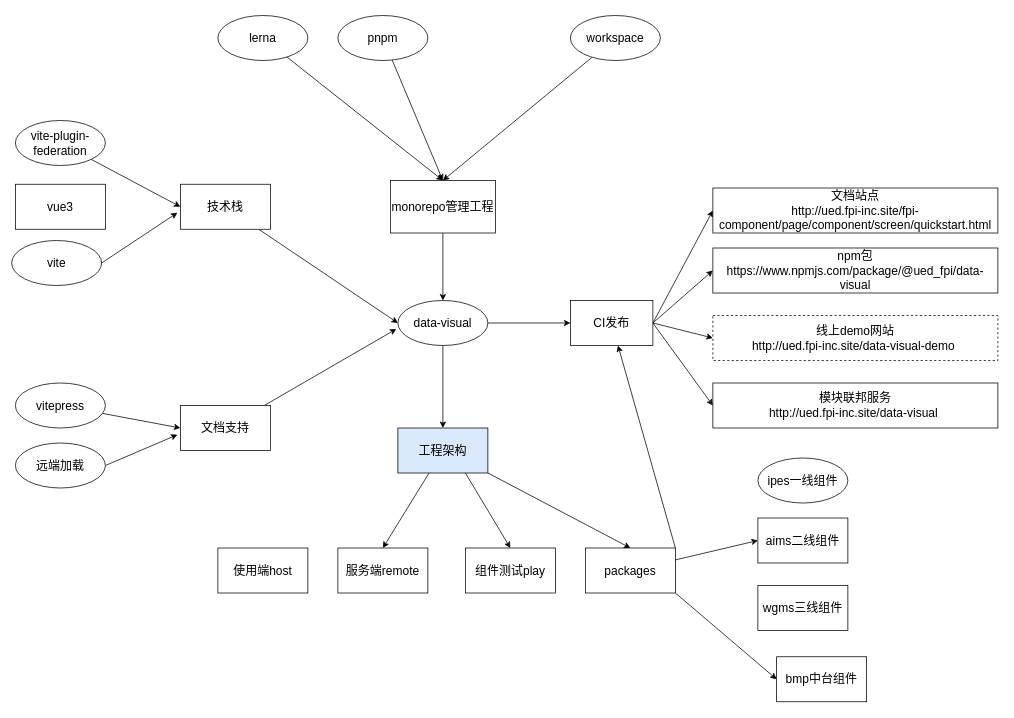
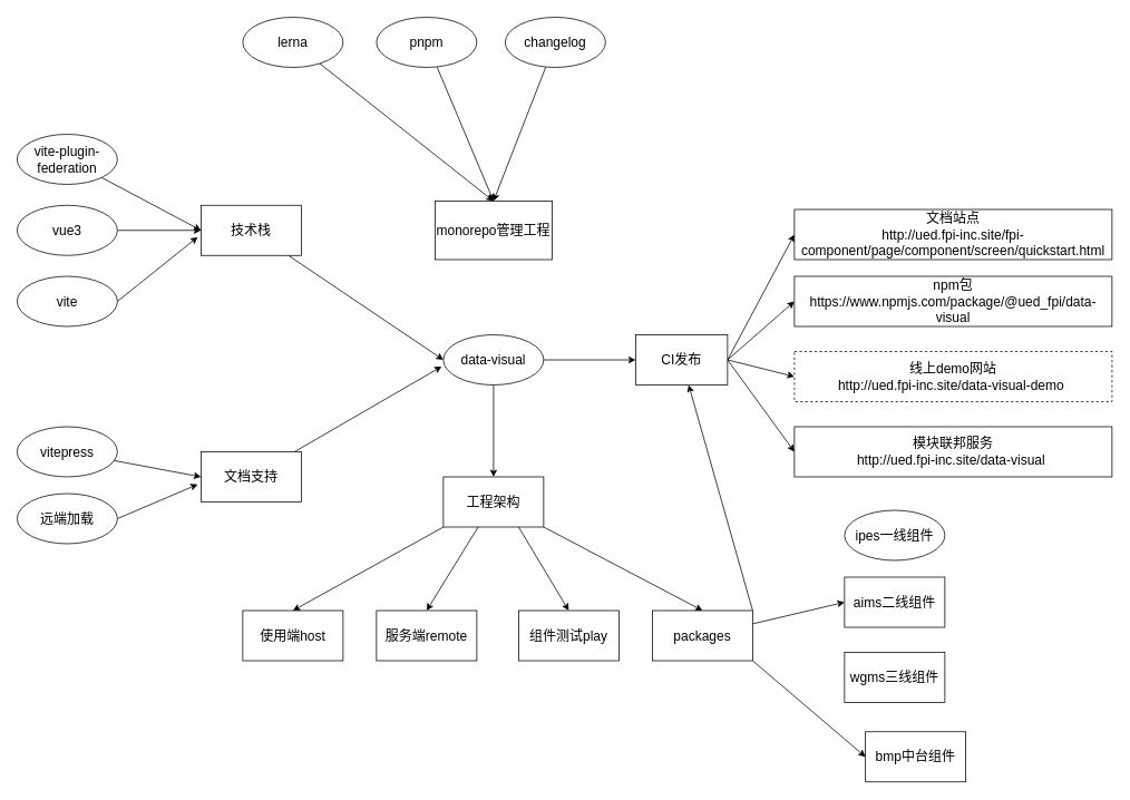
  <mxCell id="0" />
  <mxCell id="1" parent="0" />
- <mxCell id="2" style="edgeStyle=none;html=1;entryX=0.5;entryY=0;entryDx=0;entryDy=0;" parent="1" source="3" target="6" edge="1"><mxGeometry relative="1" as="geometry"><mxPoint x="700" y="440" as="targetPoint" /></mxGeometry></mxCell>
  <mxCell id="3" value="monorepo管理工程" style="whiteSpace=wrap;html=1;fontSize=16;" parent="1" vertex="1"><mxGeometry x="520" y="240" width="140" height="70" as="geometry" /></mxCell>
  <mxCell id="4" style="edgeStyle=none;html=1;fontFamily=Helvetica;fontSize=16;" parent="1" source="6" edge="1"><mxGeometry relative="1" as="geometry"><mxPoint x="590" y="570" as="targetPoint" /></mxGeometry></mxCell>
  <mxCell id="5" style="edgeStyle=none;html=1;fontFamily=Helvetica;fontSize=16;entryX=0;entryY=0.5;entryDx=0;entryDy=0;" parent="1" source="6" target="43" edge="1"><mxGeometry relative="1" as="geometry"><mxPoint x="770" y="430" as="targetPoint" /></mxGeometry></mxCell>
  <mxCell id="6" value="&lt;font style=&quot;font-size: 16px&quot;&gt;data-visual&lt;/font&gt;" style="ellipse;whiteSpace=wrap;html=1;" parent="1" vertex="1"><mxGeometry x="530" y="400" width="120" height="60" as="geometry" /></mxCell>
  <mxCell id="7" style="edgeStyle=none;html=1;entryX=0.5;entryY=0;entryDx=0;entryDy=0;fontFamily=Helvetica;fontSize=16;" parent="1" source="8" target="3" edge="1"><mxGeometry relative="1" as="geometry" /></mxCell>
  <mxCell id="8" value="&lt;font style=&quot;font-size: 16px&quot;&gt;lerna&lt;/font&gt;" style="ellipse;whiteSpace=wrap;html=1;fontFamily=Helvetica;fontSize=16;" parent="1" vertex="1"><mxGeometry x="290" y="20" width="120" height="60" as="geometry" /></mxCell>
  <mxCell id="9" style="edgeStyle=none;html=1;fontFamily=Helvetica;fontSize=16;" parent="1" source="10" edge="1"><mxGeometry relative="1" as="geometry"><mxPoint x="590" y="240" as="targetPoint" /></mxGeometry></mxCell>
  <mxCell id="10" value="&lt;font style=&quot;font-size: 16px&quot;&gt;pnpm&lt;/font&gt;" style="ellipse;whiteSpace=wrap;html=1;fontFamily=Helvetica;fontSize=16;" parent="1" vertex="1"><mxGeometry x="450" y="20" width="120" height="60" as="geometry" /></mxCell>
- <mxCell id="13" style="edgeStyle=none;html=1;entryX=0.5;entryY=0;entryDx=0;entryDy=0;fontFamily=Helvetica;fontSize=16;" parent="1" source="14" target="3" edge="1"><mxGeometry relative="1" as="geometry" /></mxCell>
- <mxCell id="14" value="&lt;font style=&quot;font-size: 16px&quot;&gt;workspace&lt;/font&gt;" style="ellipse;whiteSpace=wrap;html=1;fontFamily=Helvetica;fontSize=16;" parent="1" vertex="1"><mxGeometry x="760" y="20" width="120" height="60" as="geometry" /></mxCell>
+ <mxCell id="11" style="edgeStyle=none;html=1;entryX=0.5;entryY=0;entryDx=0;entryDy=0;fontFamily=Helvetica;fontSize=16;" parent="1" source="12" target="3" edge="1"><mxGeometry relative="1" as="geometry" /></mxCell>
+ <mxCell id="12" value="&lt;font style=&quot;font-size: 16px&quot;&gt;changelog&lt;/font&gt;" style="ellipse;whiteSpace=wrap;html=1;fontFamily=Helvetica;fontSize=16;" parent="1" vertex="1"><mxGeometry x="604" y="20" width="120" height="60" as="geometry" /></mxCell>
  <mxCell id="15" style="edgeStyle=none;html=1;entryX=0;entryY=0.5;entryDx=0;entryDy=0;fontFamily=Helvetica;fontSize=16;" parent="1" source="16" target="22" edge="1"><mxGeometry relative="1" as="geometry" /></mxCell>
  <mxCell id="16" value="vite-plugin-federation" style="ellipse;whiteSpace=wrap;html=1;fontFamily=Helvetica;fontSize=16;" parent="1" vertex="1"><mxGeometry x="20" y="160" width="120" height="60" as="geometry" /></mxCell>
- <mxCell id="18" value="vue3" style="whiteSpace=wrap;html=1;fontFamily=Helvetica;fontSize=16;rounded=0;" parent="1" vertex="1"><mxGeometry x="20" y="245" width="120" height="60" as="geometry" /></mxCell>
+ <mxCell id="17" style="edgeStyle=none;html=1;fontFamily=Helvetica;fontSize=16;entryX=0;entryY=0.5;entryDx=0;entryDy=0;" parent="1" source="18" target="22" edge="1"><mxGeometry relative="1" as="geometry"><mxPoint x="230" y="275" as="targetPoint" /></mxGeometry></mxCell>
+ <mxCell id="18" value="vue3" style="ellipse;whiteSpace=wrap;html=1;fontFamily=Helvetica;fontSize=16;" parent="1" vertex="1"><mxGeometry x="20" y="245" width="120" height="60" as="geometry" /></mxCell>
  <mxCell id="19" style="edgeStyle=none;html=1;exitX=1;exitY=0.5;exitDx=0;exitDy=0;entryX=-0.033;entryY=0.633;entryDx=0;entryDy=0;entryPerimeter=0;fontFamily=Helvetica;fontSize=16;" parent="1" source="20" target="22" edge="1"><mxGeometry relative="1" as="geometry" /></mxCell>
- <mxCell id="20" value="vite" style="ellipse;whiteSpace=wrap;html=1;fontFamily=Helvetica;fontSize=16;" parent="1" vertex="1"><mxGeometry x="15" y="320" width="120" height="60" as="geometry" /></mxCell>
+ <mxCell id="20" value="vite" style="ellipse;whiteSpace=wrap;html=1;fontFamily=Helvetica;fontSize=16;" parent="1" vertex="1"><mxGeometry x="20" y="330" width="120" height="60" as="geometry" /></mxCell>
  <mxCell id="21" style="edgeStyle=none;html=1;entryX=0;entryY=0.5;entryDx=0;entryDy=0;fontFamily=Helvetica;fontSize=16;" parent="1" source="22" target="6" edge="1"><mxGeometry relative="1" as="geometry" /></mxCell>
  <mxCell id="22" value="技术栈" style="whiteSpace=wrap;html=1;fontFamily=Helvetica;fontSize=16;" parent="1" vertex="1"><mxGeometry x="240" y="245" width="120" height="60" as="geometry" /></mxCell>
+ <mxCell id="23" style="edgeStyle=none;html=1;entryX=0.5;entryY=0;entryDx=0;entryDy=0;fontFamily=Helvetica;fontSize=16;exitX=0;exitY=1;exitDx=0;exitDy=0;" parent="1" source="27" target="28" edge="1"><mxGeometry relative="1" as="geometry" /></mxCell>
  <mxCell id="24" style="edgeStyle=none;html=1;entryX=0.5;entryY=0;entryDx=0;entryDy=0;fontFamily=Helvetica;fontSize=16;" parent="1" source="27" target="29" edge="1"><mxGeometry relative="1" as="geometry" /></mxCell>
  <mxCell id="25" style="edgeStyle=none;html=1;entryX=0.5;entryY=0;entryDx=0;entryDy=0;fontFamily=Helvetica;fontSize=16;exitX=0.75;exitY=1;exitDx=0;exitDy=0;" parent="1" source="27" target="30" edge="1"><mxGeometry relative="1" as="geometry" /></mxCell>
  <mxCell id="26" style="edgeStyle=none;html=1;exitX=1;exitY=1;exitDx=0;exitDy=0;entryX=0.5;entryY=0;entryDx=0;entryDy=0;fontFamily=Helvetica;fontSize=16;" parent="1" source="27" target="35" edge="1"><mxGeometry relative="1" as="geometry" /></mxCell>
- <mxCell id="27" value="工程架构" style="whiteSpace=wrap;html=1;fontFamily=Helvetica;fontSize=16;fillColor=#dae8fc;" parent="1" vertex="1"><mxGeometry x="530" y="570" width="120" height="60" as="geometry" /></mxCell>
+ <mxCell id="27" value="工程架构" style="whiteSpace=wrap;html=1;fontFamily=Helvetica;fontSize=16;" parent="1" vertex="1"><mxGeometry x="530" y="570" width="120" height="60" as="geometry" /></mxCell>
  <mxCell id="28" value="使用端host" style="whiteSpace=wrap;html=1;fontFamily=Helvetica;fontSize=16;" parent="1" vertex="1"><mxGeometry x="290" y="730" width="120" height="60" as="geometry" /></mxCell>
  <mxCell id="29" value="服务端remote" style="whiteSpace=wrap;html=1;fontFamily=Helvetica;fontSize=16;" parent="1" vertex="1"><mxGeometry x="450" y="730" width="120" height="60" as="geometry" /></mxCell>
  <mxCell id="30" value="组件测试play" style="whiteSpace=wrap;html=1;fontFamily=Helvetica;fontSize=16;" parent="1" vertex="1"><mxGeometry x="620" y="730" width="120" height="60" as="geometry" /></mxCell>
  <mxCell id="31" value="wgms三线组件" style="whiteSpace=wrap;html=1;fontFamily=Helvetica;fontSize=16;" parent="1" vertex="1"><mxGeometry x="1010" y="780" width="120" height="60" as="geometry" /></mxCell>
  <mxCell id="32" style="edgeStyle=none;html=1;fontFamily=Helvetica;fontSize=16;exitX=1;exitY=0;exitDx=0;exitDy=0;" parent="1" source="35" target="43" edge="1"><mxGeometry relative="1" as="geometry" /></mxCell>
  <mxCell id="33" style="edgeStyle=none;html=1;entryX=0;entryY=0.5;entryDx=0;entryDy=0;fontFamily=Helvetica;fontSize=16;" parent="1" source="35" target="36" edge="1"><mxGeometry relative="1" as="geometry" /></mxCell>
  <mxCell id="34" style="edgeStyle=none;html=1;exitX=1;exitY=1;exitDx=0;exitDy=0;entryX=0;entryY=0.5;entryDx=0;entryDy=0;fontFamily=Helvetica;fontSize=16;" parent="1" source="35" target="38" edge="1"><mxGeometry relative="1" as="geometry" /></mxCell>
  <mxCell id="35" value="packages" style="whiteSpace=wrap;html=1;fontFamily=Helvetica;fontSize=16;" parent="1" vertex="1"><mxGeometry x="780" y="730" width="120" height="60" as="geometry" /></mxCell>
  <mxCell id="36" value="aims二线组件" style="whiteSpace=wrap;html=1;fontFamily=Helvetica;fontSize=16;" parent="1" vertex="1"><mxGeometry x="1010" y="690" width="120" height="60" as="geometry" /></mxCell>
  <mxCell id="37" value="ipes一线组件" style="ellipse;whiteSpace=wrap;html=1;fontFamily=Helvetica;fontSize=16;" parent="1" vertex="1"><mxGeometry x="1010" y="610" width="120" height="60" as="geometry" /></mxCell>
  <mxCell id="38" value="bmp中台组件" style="whiteSpace=wrap;html=1;fontFamily=Helvetica;fontSize=16;" parent="1" vertex="1"><mxGeometry x="1035" y="875" width="120" height="60" as="geometry" /></mxCell>
  <mxCell id="39" style="edgeStyle=none;html=1;entryX=0;entryY=0.5;entryDx=0;entryDy=0;fontFamily=Helvetica;fontSize=16;exitX=1;exitY=0.5;exitDx=0;exitDy=0;" parent="1" source="43" target="44" edge="1"><mxGeometry relative="1" as="geometry" /></mxCell>
  <mxCell id="40" style="edgeStyle=none;html=1;exitX=1;exitY=0.5;exitDx=0;exitDy=0;entryX=0;entryY=0.5;entryDx=0;entryDy=0;fontFamily=Helvetica;fontSize=16;" parent="1" source="43" target="45" edge="1"><mxGeometry relative="1" as="geometry" /></mxCell>
  <mxCell id="41" style="edgeStyle=none;html=1;entryX=0;entryY=0.5;entryDx=0;entryDy=0;fontFamily=Helvetica;fontSize=16;exitX=1;exitY=0.5;exitDx=0;exitDy=0;" parent="1" source="43" target="46" edge="1"><mxGeometry relative="1" as="geometry" /></mxCell>
  <mxCell id="42" style="edgeStyle=none;html=1;exitX=1;exitY=0.5;exitDx=0;exitDy=0;entryX=0;entryY=0.5;entryDx=0;entryDy=0;fontFamily=Helvetica;fontSize=16;" parent="1" source="43" target="47" edge="1"><mxGeometry relative="1" as="geometry" /></mxCell>
  <mxCell id="43" value="CI发布" style="whiteSpace=wrap;html=1;fontFamily=Helvetica;fontSize=16;" parent="1" vertex="1"><mxGeometry x="760" y="400" width="110" height="60" as="geometry" /></mxCell>
  <mxCell id="44" value="线上demo网站&lt;br&gt;http://ued.fpi-inc.site/data-visual-demo&amp;nbsp;" style="whiteSpace=wrap;html=1;fontFamily=Helvetica;fontSize=16;dashed=1;" parent="1" vertex="1"><mxGeometry x="950" y="420" width="380" height="60" as="geometry" /></mxCell>
  <mxCell id="45" value="模块联邦服务&lt;br&gt;http://ued.fpi-inc.site/data-visual&amp;nbsp;" style="whiteSpace=wrap;html=1;fontFamily=Helvetica;fontSize=16;" parent="1" vertex="1"><mxGeometry x="950" y="510" width="380" height="60" as="geometry" /></mxCell>
  <mxCell id="46" value="npm包&lt;br&gt;https://www.npmjs.com/package/@ued_fpi/data-visual" style="whiteSpace=wrap;html=1;fontFamily=Helvetica;fontSize=16;" parent="1" vertex="1"><mxGeometry x="950" y="330" width="380" height="60" as="geometry" /></mxCell>
  <mxCell id="47" value="文档站点&lt;br&gt;http://ued.fpi-inc.site/fpi-component/page/component/screen/quickstart.html" style="whiteSpace=wrap;html=1;fontFamily=Helvetica;fontSize=16;" parent="1" vertex="1"><mxGeometry x="950" y="250" width="380" height="60" as="geometry" /></mxCell>
  <mxCell id="48" style="edgeStyle=none;html=1;entryX=-0.017;entryY=0.633;entryDx=0;entryDy=0;entryPerimeter=0;fontFamily=Helvetica;fontSize=16;" parent="1" source="49" target="6" edge="1"><mxGeometry relative="1" as="geometry" /></mxCell>
  <mxCell id="49" value="文档支持" style="whiteSpace=wrap;html=1;fontFamily=Helvetica;fontSize=16;" parent="1" vertex="1"><mxGeometry x="240" y="540" width="120" height="60" as="geometry" /></mxCell>
  <mxCell id="50" style="edgeStyle=none;html=1;entryX=0;entryY=0.5;entryDx=0;entryDy=0;fontFamily=Helvetica;fontSize=16;" parent="1" source="51" target="49" edge="1"><mxGeometry relative="1" as="geometry" /></mxCell>
  <mxCell id="51" value="vitepress" style="ellipse;whiteSpace=wrap;html=1;fontFamily=Helvetica;fontSize=16;" parent="1" vertex="1"><mxGeometry x="20" y="510" width="120" height="60" as="geometry" /></mxCell>
  <mxCell id="52" style="edgeStyle=none;html=1;exitX=1;exitY=0.5;exitDx=0;exitDy=0;entryX=-0.033;entryY=0.65;entryDx=0;entryDy=0;entryPerimeter=0;fontFamily=Helvetica;fontSize=16;" parent="1" source="53" target="49" edge="1"><mxGeometry relative="1" as="geometry" /></mxCell>
  <mxCell id="53" value="远端加载" style="ellipse;whiteSpace=wrap;html=1;fontFamily=Helvetica;fontSize=16;" parent="1" vertex="1"><mxGeometry x="20" y="590" width="120" height="60" as="geometry" /></mxCell>
